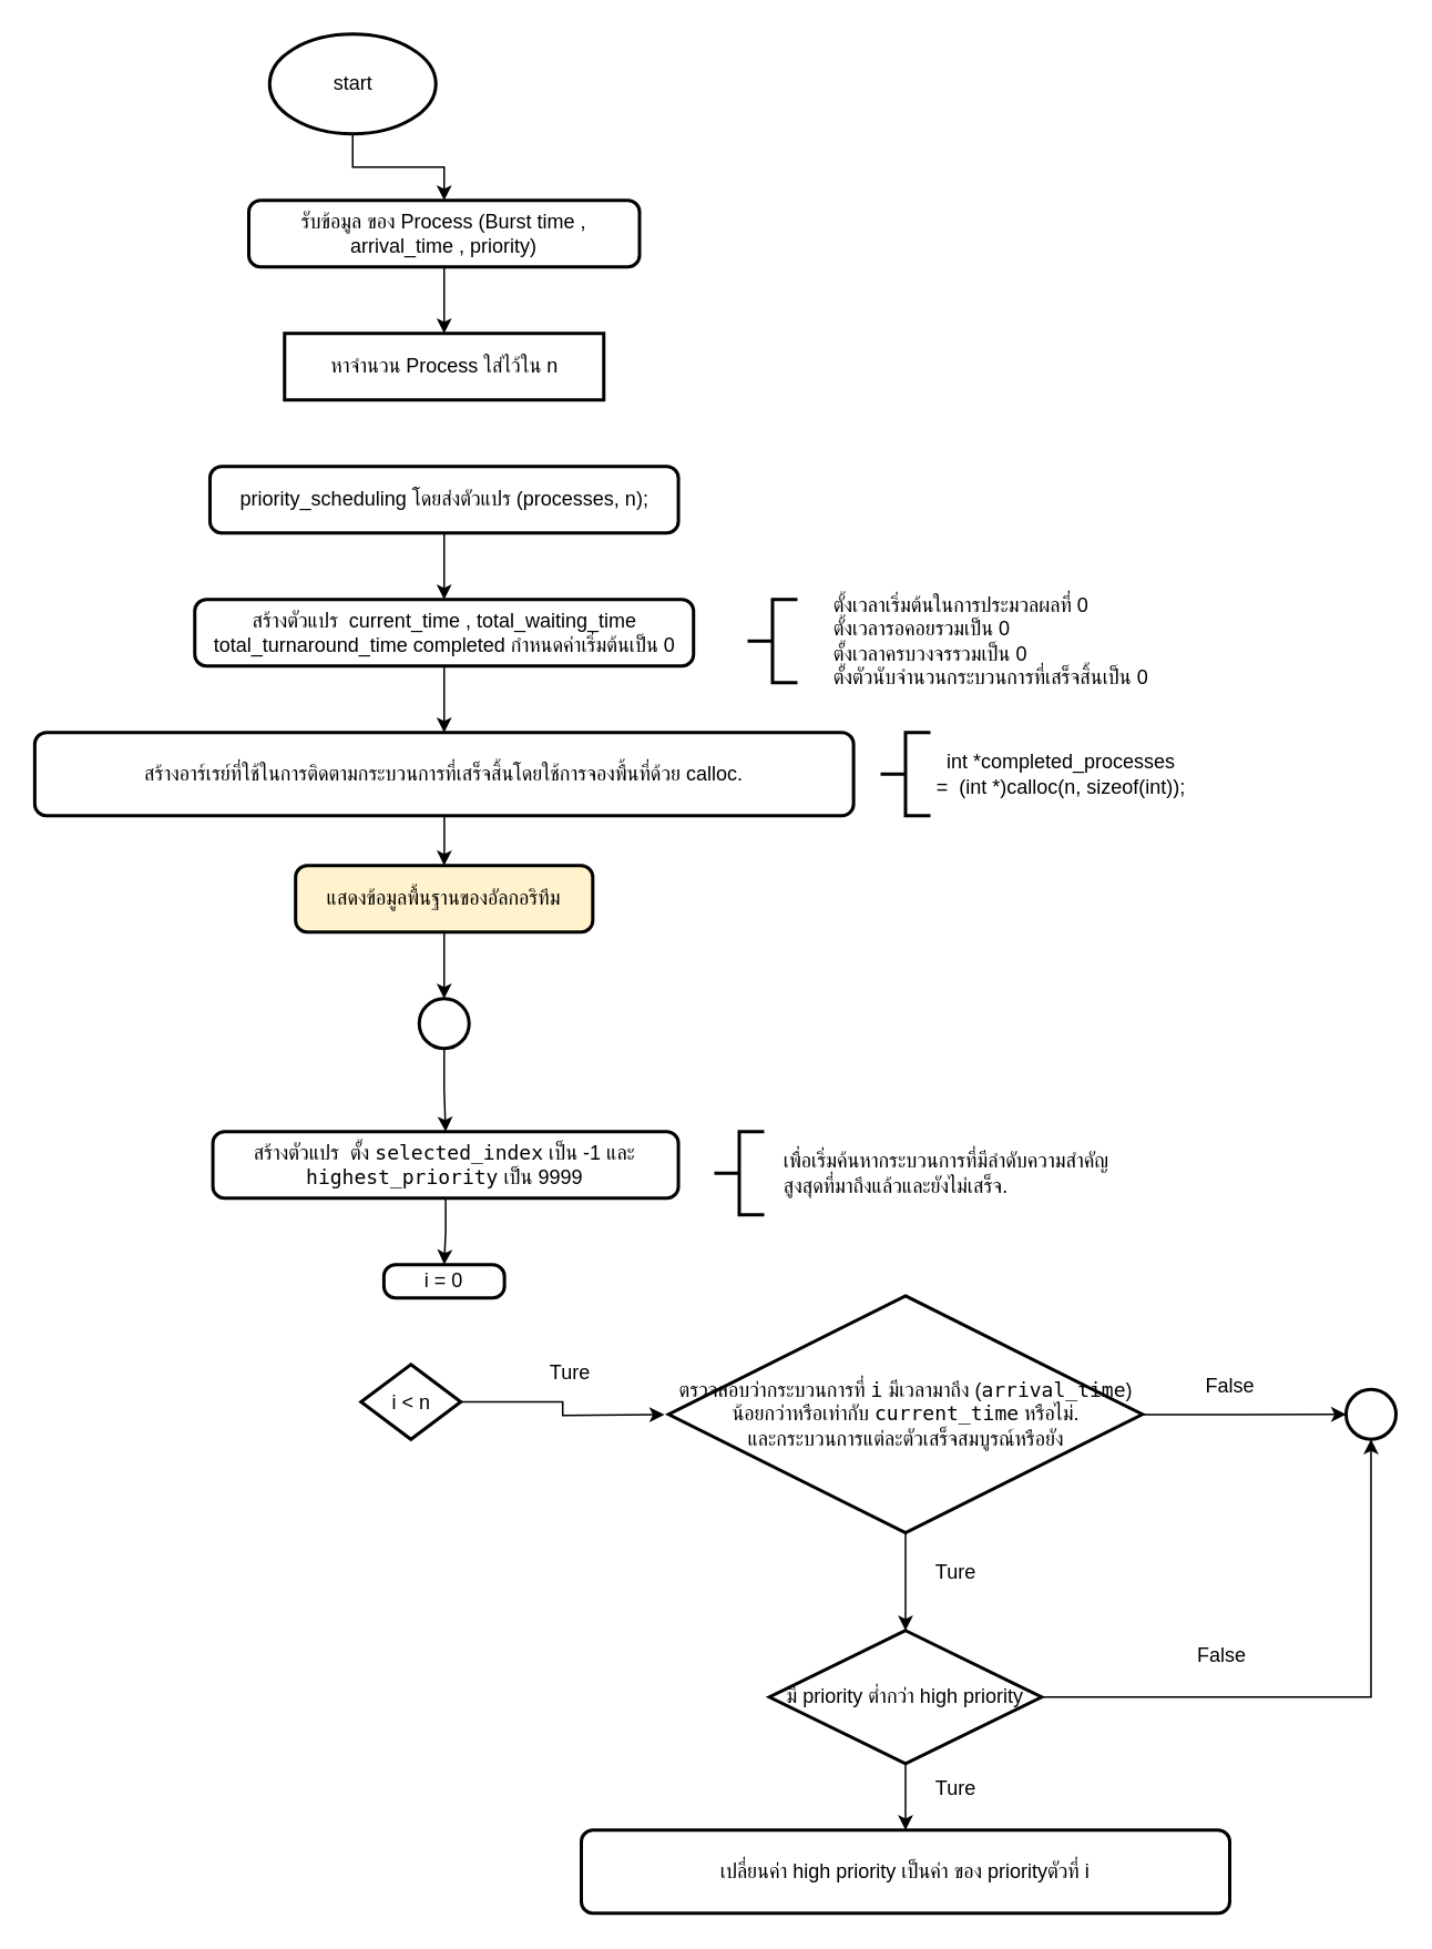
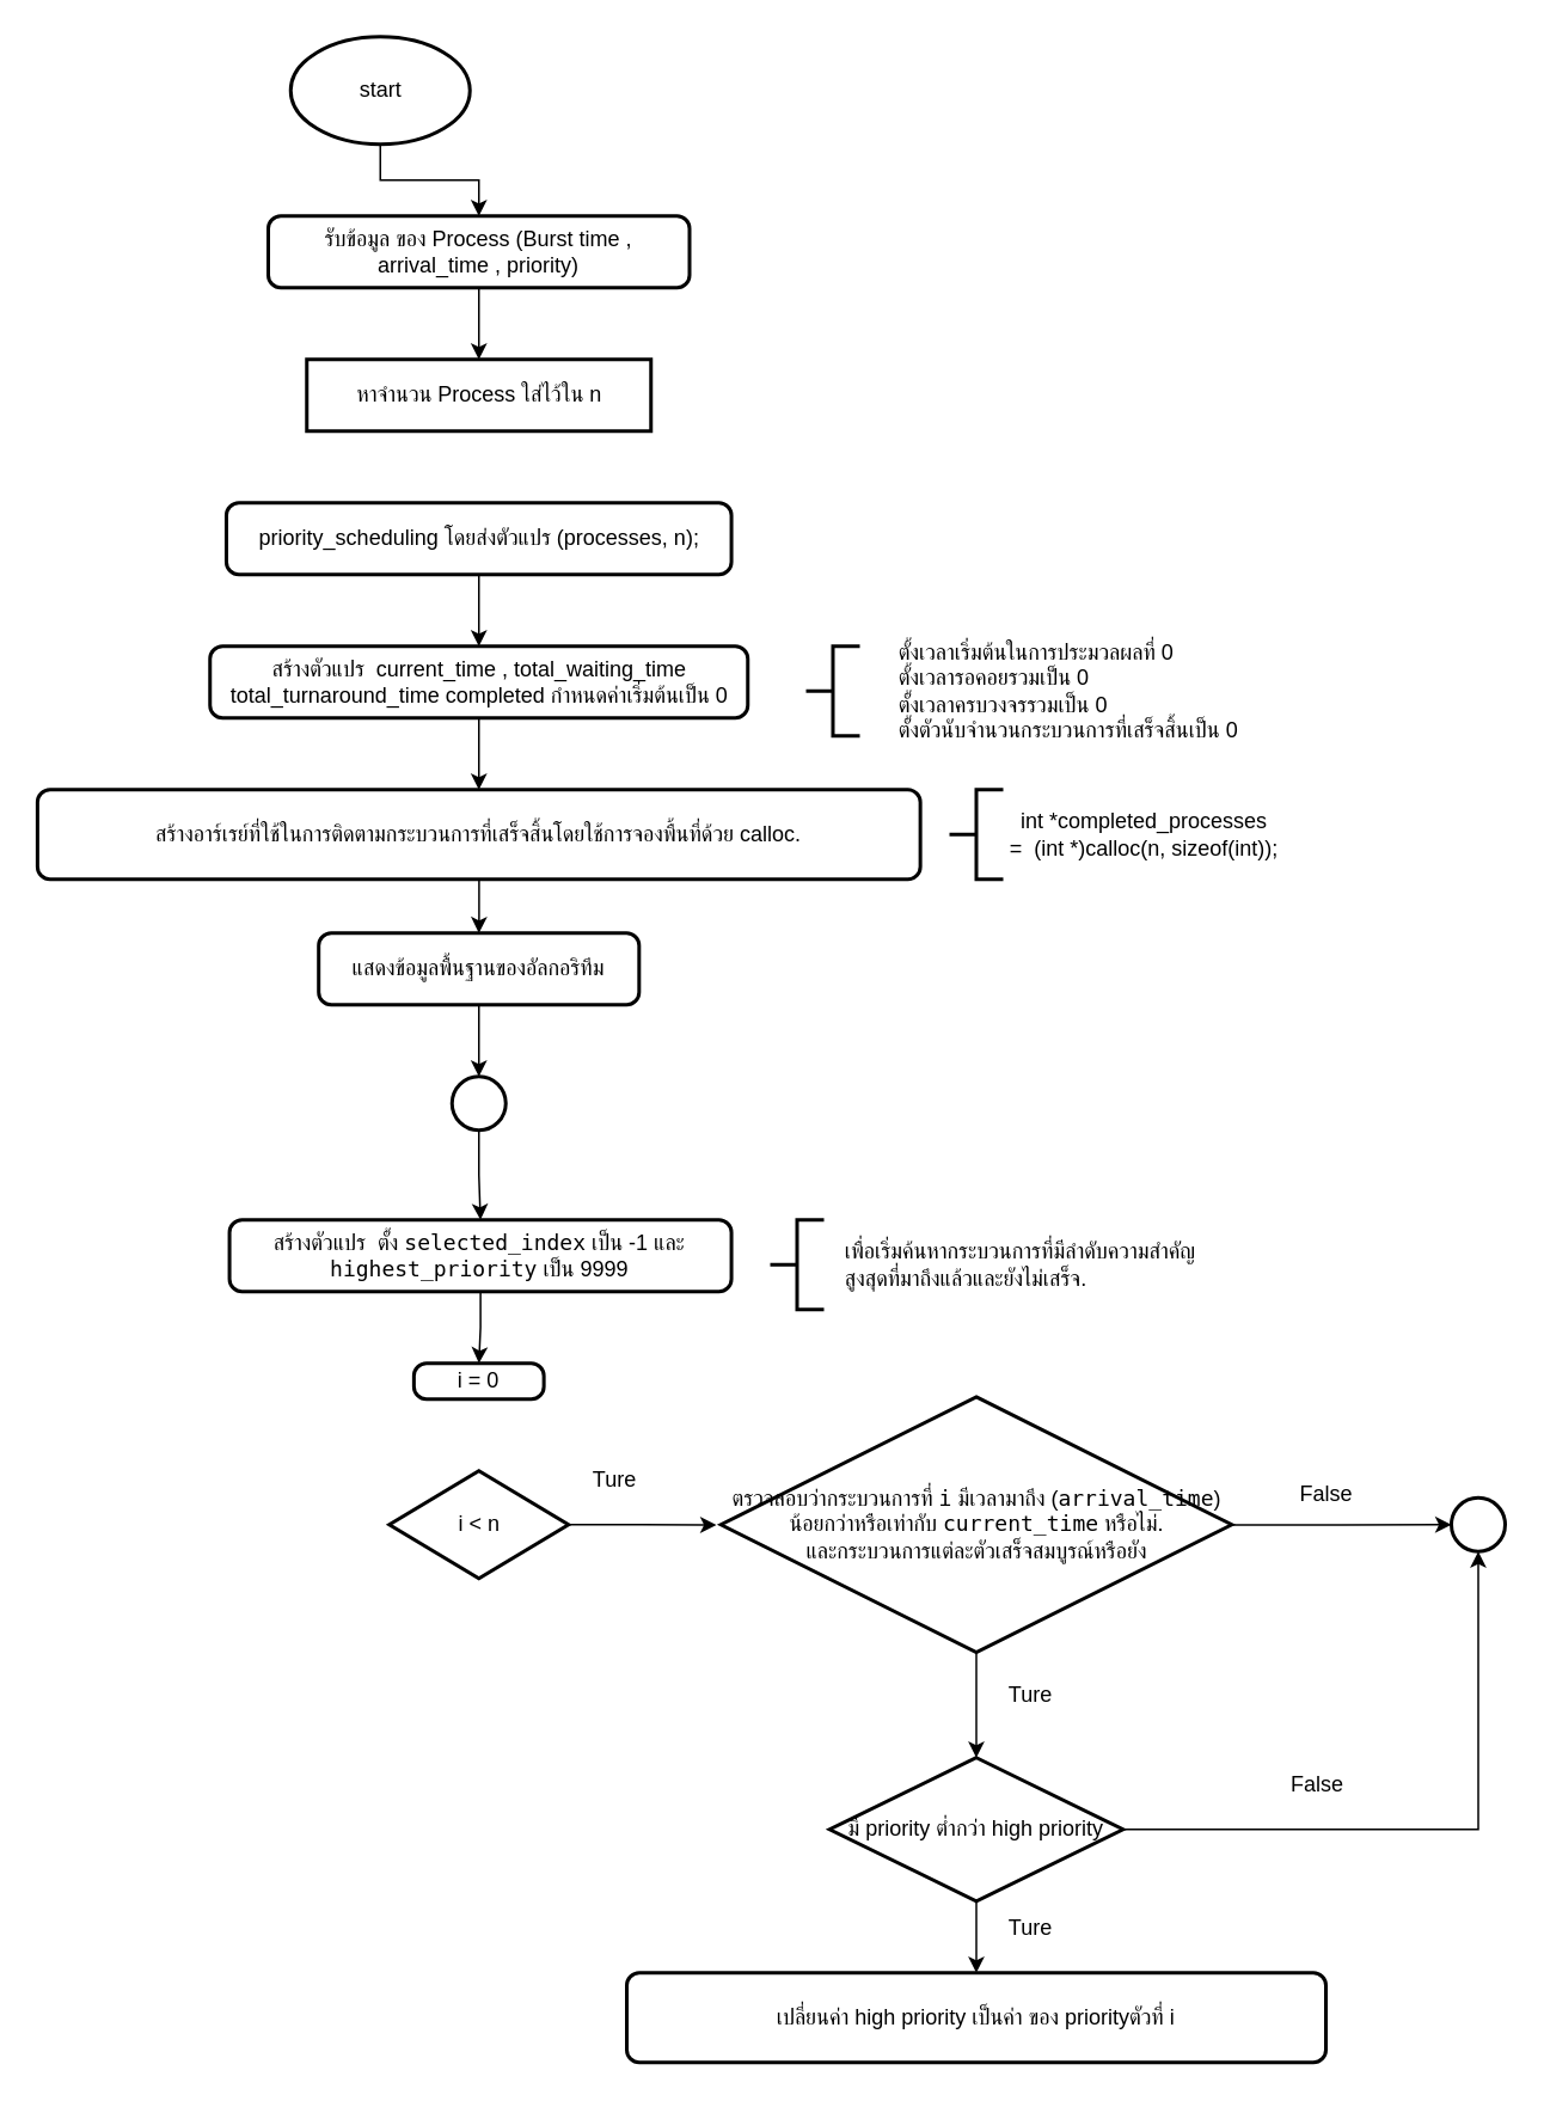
  <mxCell id="0" />
  <mxCell id="1" parent="0" />
  <mxCell id="2" style="edgeStyle=orthogonalEdgeStyle;rounded=0;orthogonalLoop=1;jettySize=auto;html=1;entryX=0.5;entryY=0;entryDx=0;entryDy=0;" edge="1" parent="1" source="3" target="6"><mxGeometry relative="1" as="geometry" /></mxCell>
  <mxCell id="3" value="รับข้อมูล ของ Process (Burst time , arrival_time , priority)" style="rounded=1;whiteSpace=wrap;html=1;absoluteArcSize=1;arcSize=14;strokeWidth=2;" vertex="1" parent="1"><mxGeometry x="149" y="120" width="235" height="40" as="geometry" /></mxCell>
  <mxCell id="4" style="edgeStyle=orthogonalEdgeStyle;rounded=0;orthogonalLoop=1;jettySize=auto;html=1;entryX=0.5;entryY=0;entryDx=0;entryDy=0;" edge="1" parent="1" source="5" target="3"><mxGeometry relative="1" as="geometry" /></mxCell>
  <mxCell id="5" value="start" style="strokeWidth=2;html=1;shape=mxgraph.flowchart.start_1;whiteSpace=wrap;" vertex="1" parent="1"><mxGeometry x="161.5" y="20" width="100" height="60" as="geometry" /></mxCell>
  <mxCell id="6" value="หาจำนวน Process ใส่ไว้ใน n" style="whiteSpace=wrap;html=1;absoluteArcSize=1;arcSize=14;strokeWidth=2;rounded=0;" vertex="1" parent="1"><mxGeometry x="170.5" y="200" width="192" height="40" as="geometry" /></mxCell>
  <mxCell id="7" style="edgeStyle=orthogonalEdgeStyle;rounded=0;orthogonalLoop=1;jettySize=auto;html=1;entryX=0.5;entryY=0;entryDx=0;entryDy=0;" edge="1" parent="1" source="8" target="10"><mxGeometry relative="1" as="geometry" /></mxCell>
  <mxCell id="8" value="priority_scheduling โดยส่งตัวแปร (processes, n);" style="rounded=1;whiteSpace=wrap;html=1;absoluteArcSize=1;arcSize=14;strokeWidth=2;" vertex="1" parent="1"><mxGeometry x="125.63" y="280" width="281.75" height="40" as="geometry" /></mxCell>
  <mxCell id="9" style="edgeStyle=orthogonalEdgeStyle;rounded=0;orthogonalLoop=1;jettySize=auto;html=1;entryX=0.5;entryY=0;entryDx=0;entryDy=0;" edge="1" parent="1" source="10" target="14"><mxGeometry relative="1" as="geometry" /></mxCell>
  <mxCell id="10" value="สร้างตัวแปร&amp;nbsp;&amp;nbsp;current_time ,&amp;nbsp;total_waiting_time&lt;div&gt;total_turnaround_time&amp;nbsp;completed กำหนดค่าเริ่มต้นเป็น 0&lt;/div&gt;" style="rounded=1;whiteSpace=wrap;html=1;absoluteArcSize=1;arcSize=14;strokeWidth=2;" vertex="1" parent="1"><mxGeometry x="116.5" y="360" width="300" height="40" as="geometry" /></mxCell>
  <mxCell id="11" value="" style="strokeWidth=2;html=1;shape=mxgraph.flowchart.annotation_2;align=left;labelPosition=right;pointerEvents=1;" vertex="1" parent="1"><mxGeometry x="449" y="360" width="30" height="50" as="geometry" /></mxCell>
  <mxCell id="12" value="ตั้งเวลาเริ่มต้นในการประมวลผลที่ 0&lt;div&gt;ตั้งเวลารอคอยรวมเป็น 0&lt;/div&gt;&lt;div&gt;ตั้งเวลาครบวงจรรวมเป็น 0&lt;/div&gt;&lt;div&gt;ตั้งตัวนับจำนวนกระบวนการที่เสร็จสิ้นเป็น 0&lt;/div&gt;" style="text;html=1;align=left;verticalAlign=middle;resizable=0;points=[];autosize=1;strokeColor=none;fillColor=none;" vertex="1" parent="1"><mxGeometry x="499" y="350" width="230" height="70" as="geometry" /></mxCell>
  <mxCell id="13" style="edgeStyle=orthogonalEdgeStyle;rounded=0;orthogonalLoop=1;jettySize=auto;html=1;entryX=0.5;entryY=0;entryDx=0;entryDy=0;" edge="1" parent="1" source="14" target="17"><mxGeometry relative="1" as="geometry" /></mxCell>
  <mxCell id="14" value="สร้างอาร์เรย์ที่ใช้ในการติดตามกระบวนการที่เสร็จสิ้นโดยใช้การจองพื้นที่ด้วย calloc." style="rounded=1;whiteSpace=wrap;html=1;absoluteArcSize=1;arcSize=14;strokeWidth=2;" vertex="1" parent="1"><mxGeometry x="20.25" y="440" width="492.5" height="50" as="geometry" /></mxCell>
  <mxCell id="15" value="" style="strokeWidth=2;html=1;shape=mxgraph.flowchart.annotation_2;align=left;labelPosition=right;pointerEvents=1;" vertex="1" parent="1"><mxGeometry x="529" y="440" width="30" height="50" as="geometry" /></mxCell>
  <mxCell id="16" value="int *completed_processes&amp;nbsp;&lt;div&gt;=&amp;nbsp; (int *)calloc(n, sizeof(int));&amp;nbsp;&lt;/div&gt;" style="text;html=1;align=center;verticalAlign=middle;resizable=0;points=[];autosize=1;strokeColor=none;fillColor=none;" vertex="1" parent="1"><mxGeometry x="549" y="445" width="180" height="40" as="geometry" /></mxCell>
- <mxCell id="17" value="แสดงข้อมูลพื้นฐานของอัลกอริทึม" style="rounded=1;whiteSpace=wrap;html=1;absoluteArcSize=1;arcSize=14;strokeWidth=2;fillColor=#fff2cc;" vertex="1" parent="1"><mxGeometry x="177.13" y="520" width="178.75" height="40" as="geometry" /></mxCell>
+ <mxCell id="17" value="แสดงข้อมูลพื้นฐานของอัลกอริทึม" style="rounded=1;whiteSpace=wrap;html=1;absoluteArcSize=1;arcSize=14;strokeWidth=2;" vertex="1" parent="1"><mxGeometry x="177.13" y="520" width="178.75" height="40" as="geometry" /></mxCell>
  <mxCell id="18" style="edgeStyle=orthogonalEdgeStyle;rounded=0;orthogonalLoop=1;jettySize=auto;html=1;entryX=0.5;entryY=0;entryDx=0;entryDy=0;" edge="1" parent="1" source="19" target="22"><mxGeometry relative="1" as="geometry" /></mxCell>
  <mxCell id="19" value="" style="strokeWidth=2;html=1;shape=mxgraph.flowchart.start_2;whiteSpace=wrap;" vertex="1" parent="1"><mxGeometry x="251.5" y="600" width="30" height="30" as="geometry" /></mxCell>
  <mxCell id="20" style="edgeStyle=orthogonalEdgeStyle;rounded=0;orthogonalLoop=1;jettySize=auto;html=1;entryX=0.5;entryY=0;entryDx=0;entryDy=0;entryPerimeter=0;" edge="1" parent="1" source="17" target="19"><mxGeometry relative="1" as="geometry" /></mxCell>
  <mxCell id="21" style="edgeStyle=orthogonalEdgeStyle;rounded=0;orthogonalLoop=1;jettySize=auto;html=1;entryX=0.5;entryY=0;entryDx=0;entryDy=0;" edge="1" parent="1" source="22" target="27"><mxGeometry relative="1" as="geometry" /></mxCell>
  <mxCell id="22" value="สร้างตัวแปร&amp;nbsp; ตั้ง &lt;code data-end=&quot;712&quot; data-start=&quot;696&quot;&gt;selected_index&lt;/code&gt; เป็น -1 และ &lt;code data-end=&quot;743&quot; data-start=&quot;725&quot;&gt;highest_priority&lt;/code&gt; เป็น 9999" style="rounded=1;whiteSpace=wrap;html=1;absoluteArcSize=1;arcSize=14;strokeWidth=2;" vertex="1" parent="1"><mxGeometry x="127.38" y="680" width="280" height="40" as="geometry" /></mxCell>
  <mxCell id="23" value="" style="strokeWidth=2;html=1;shape=mxgraph.flowchart.annotation_2;align=left;labelPosition=right;pointerEvents=1;" vertex="1" parent="1"><mxGeometry x="429" y="680" width="30" height="50" as="geometry" /></mxCell>
  <mxCell id="24" value="เพื่อเริ่มค้นหากระบวนการที่มีลำดับความสำคัญ&lt;div&gt;สูงสุดที่มาถึงแล้วและยังไม่เสร็จ.&lt;/div&gt;" style="text;html=1;align=left;verticalAlign=middle;resizable=0;points=[];autosize=1;strokeColor=none;fillColor=none;" vertex="1" parent="1"><mxGeometry x="469" y="685" width="250" height="40" as="geometry" /></mxCell>
  <mxCell id="25" style="edgeStyle=orthogonalEdgeStyle;rounded=0;orthogonalLoop=1;jettySize=auto;html=1;exitX=1;exitY=0.5;exitDx=0;exitDy=0;exitPerimeter=0;" edge="1" parent="1" source="26"><mxGeometry relative="1" as="geometry"><mxPoint x="399" y="850.172" as="targetPoint" /></mxGeometry></mxCell>
- <mxCell id="26" value="i &amp;lt; n" style="strokeWidth=2;html=1;shape=mxgraph.flowchart.decision;whiteSpace=wrap;" vertex="1" parent="1"><mxGeometry x="216.5" y="820" width="60" height="45" as="geometry" /></mxCell>
+ <mxCell id="26" value="i &amp;lt; n" style="strokeWidth=2;html=1;shape=mxgraph.flowchart.decision;whiteSpace=wrap;" vertex="1" parent="1"><mxGeometry x="216.5" y="820" width="100" height="60" as="geometry" /></mxCell>
  <mxCell id="27" value="i = 0" style="rounded=1;whiteSpace=wrap;html=1;absoluteArcSize=1;arcSize=14;strokeWidth=2;" vertex="1" parent="1"><mxGeometry x="230.25" y="760" width="72.5" height="20" as="geometry" /></mxCell>
  <mxCell id="28" value="Ture" style="text;html=1;align=center;verticalAlign=middle;resizable=0;points=[];autosize=1;strokeColor=none;fillColor=none;" vertex="1" parent="1"><mxGeometry x="316.5" y="810" width="50" height="30" as="geometry" /></mxCell>
  <mxCell id="29" style="edgeStyle=orthogonalEdgeStyle;rounded=0;orthogonalLoop=1;jettySize=auto;html=1;" edge="1" parent="1" source="30"><mxGeometry relative="1" as="geometry"><mxPoint x="544" y="980" as="targetPoint" /></mxGeometry></mxCell>
  <mxCell id="30" value="ตรวจสอบว่ากระบวนการที่ &lt;code data-end=&quot;400&quot; data-start=&quot;397&quot;&gt;i&lt;/code&gt; มีเวลามาถึง (&lt;code data-end=&quot;428&quot; data-start=&quot;414&quot;&gt;arrival_time&lt;/code&gt;) น้อยกว่าหรือเท่ากับ &lt;code data-end=&quot;464&quot; data-start=&quot;450&quot;&gt;current_time&lt;/code&gt; หรือไม่.&lt;div&gt;และกระบวนการแต่ละตัวเสร็จสมบูรณ์หรือยัง&lt;/div&gt;" style="strokeWidth=2;html=1;shape=mxgraph.flowchart.decision;whiteSpace=wrap;" vertex="1" parent="1"><mxGeometry x="401.5" y="778.75" width="285" height="142.5" as="geometry" /></mxCell>
  <mxCell id="31" value="Ture" style="text;html=1;align=center;verticalAlign=middle;resizable=0;points=[];autosize=1;strokeColor=none;fillColor=none;" vertex="1" parent="1"><mxGeometry x="549" y="930" width="50" height="30" as="geometry" /></mxCell>
  <mxCell id="32" style="edgeStyle=orthogonalEdgeStyle;rounded=0;orthogonalLoop=1;jettySize=auto;html=1;" edge="1" parent="1" source="34"><mxGeometry relative="1" as="geometry"><mxPoint x="544.005" y="1100" as="targetPoint" /></mxGeometry></mxCell>
  <mxCell id="33" style="edgeStyle=orthogonalEdgeStyle;rounded=0;orthogonalLoop=1;jettySize=auto;html=1;entryX=0.5;entryY=1;entryDx=0;entryDy=0;entryPerimeter=0;" edge="1" parent="1" source="34" target="37"><mxGeometry relative="1" as="geometry"><mxPoint x="819" y="1020" as="targetPoint" /><Array as="points"><mxPoint x="824" y="1020" /></Array></mxGeometry></mxCell>
  <mxCell id="34" value="มี&amp;nbsp;priority ต่ำกว่า high&amp;nbsp;priority" style="strokeWidth=2;html=1;shape=mxgraph.flowchart.decision;whiteSpace=wrap;" vertex="1" parent="1"><mxGeometry x="462.13" y="980" width="163.75" height="80" as="geometry" /></mxCell>
  <mxCell id="35" value="Ture" style="text;html=1;align=center;verticalAlign=middle;resizable=0;points=[];autosize=1;strokeColor=none;fillColor=none;" vertex="1" parent="1"><mxGeometry x="549" y="1060" width="50" height="30" as="geometry" /></mxCell>
  <mxCell id="36" value="เปลี่ยนค่า high&amp;nbsp;priority เป็นค่า ของ priorityตัวที่ i" style="rounded=1;whiteSpace=wrap;html=1;absoluteArcSize=1;arcSize=14;strokeWidth=2;" vertex="1" parent="1"><mxGeometry x="349" y="1100" width="390" height="50" as="geometry" /></mxCell>
  <mxCell id="37" value="" style="strokeWidth=2;html=1;shape=mxgraph.flowchart.start_2;whiteSpace=wrap;" vertex="1" parent="1"><mxGeometry x="809" y="835" width="30" height="30" as="geometry" /></mxCell>
  <mxCell id="38" style="edgeStyle=orthogonalEdgeStyle;rounded=0;orthogonalLoop=1;jettySize=auto;html=1;entryX=0;entryY=0.5;entryDx=0;entryDy=0;entryPerimeter=0;" edge="1" parent="1" source="30" target="37"><mxGeometry relative="1" as="geometry" /></mxCell>
  <mxCell id="39" value="False" style="text;html=1;align=center;verticalAlign=middle;resizable=0;points=[];autosize=1;strokeColor=none;fillColor=none;" vertex="1" parent="1"><mxGeometry x="714" y="818" width="50" height="30" as="geometry" /></mxCell>
  <mxCell id="40" value="False" style="text;html=1;align=center;verticalAlign=middle;resizable=0;points=[];autosize=1;strokeColor=none;fillColor=none;" vertex="1" parent="1"><mxGeometry x="709" y="980" width="50" height="30" as="geometry" /></mxCell>
